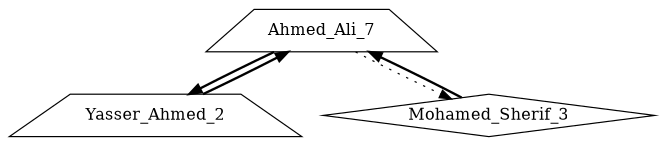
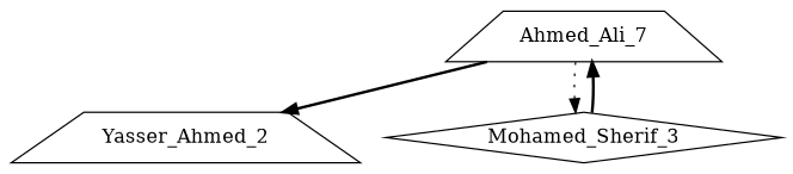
  digraph {
    node [shape=trapezium]
    edge [style=bold]
    n1 [label=Ahmed_Ali_7]
    Yasser_Ahmed_2
    Mohamed_Sherif_3 [shape=diamond]
    n1 -> Yasser_Ahmed_2
    n1 -> Mohamed_Sherif_3 [style=dotted]
-   Yasser_Ahmed_2 -> n1
    Mohamed_Sherif_3 -> n1
  }
